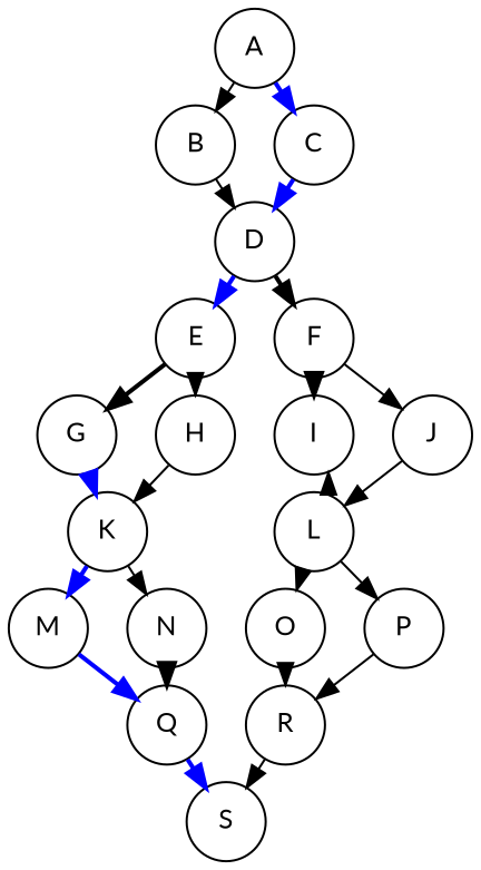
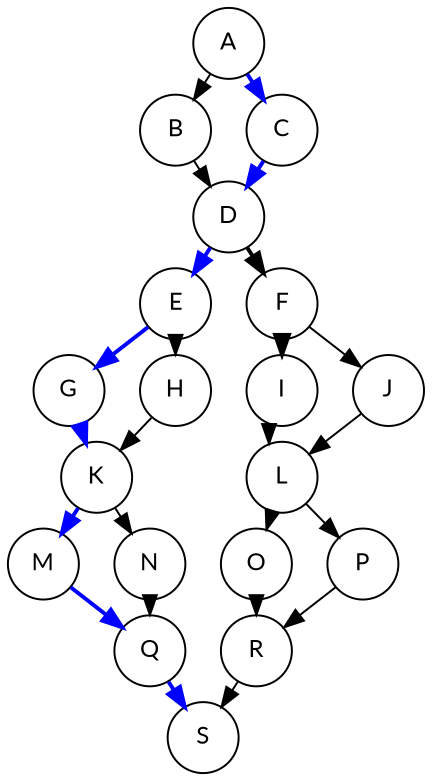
  digraph {
    fontname=Lato
    fontsize=12
    rank=LR
    ranksep=0.1
    node [fontname=Lato fontsize=12 shape=circle]
    edge [fontname=Lato fontsize=12]
    A
    B
    C
    D
    E
    F
    G
    H
    I
    J
    K
    L
    M
    N
    Q
    S
    O
    P
    R
    A -> B
    A -> C [color=blue style=bold]
    B -> D
    C -> D [color=blue style=bold]
    D -> E [color=blue style=bold]
    D -> F [style=bold]
-   E -> G [color=black style=bold]
+   E -> G [color=blue style=bold]
    E -> H
    F -> I [style=bold]
    F -> J
    G -> K [color=blue style=bold]
    H -> K
-   L -> I
+   I -> L
    J -> L
    K -> M [color=blue style=bold]
    K -> N
    L -> O
    L -> P
    M -> Q [color=blue style=bold]
-   N -> Q [style=bold]
+   N -> Q
    Q -> S [color=blue style=bold]
    O -> R
    P -> R
    R -> S
  }
